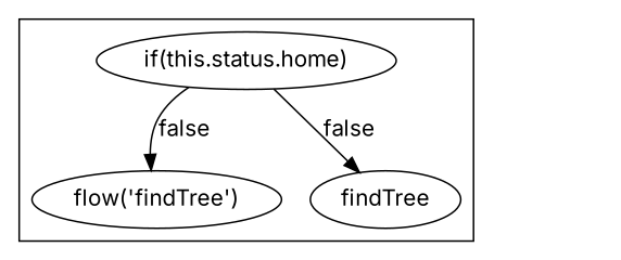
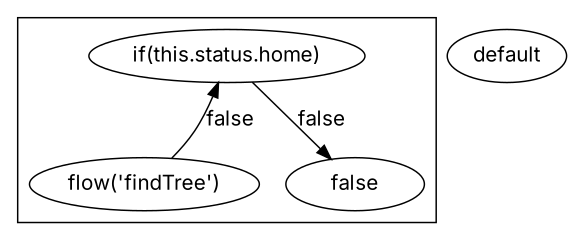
  digraph {
    fontname=Inter
    node [fontname=Inter shape=ellipse]
    edge [fontname=Inter]
-   n1 [label=findTree]
+   n1 [label=false]
    n2 [label="flow('findTree')"]
    n3 [label="if(this.status.home)" shape=""]
+   n4 [label=default]
    subgraph cluster_1 {
      n1
      n2
      n3
    }
    n3 -> n1 [label=false]
-   n3 -> n2 [label=false]
+   n2 -> n3 [label=false]
  }
